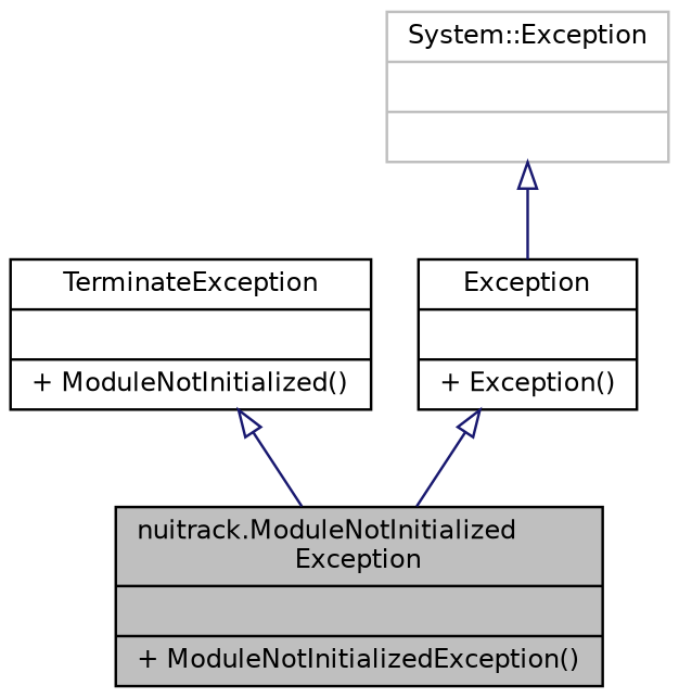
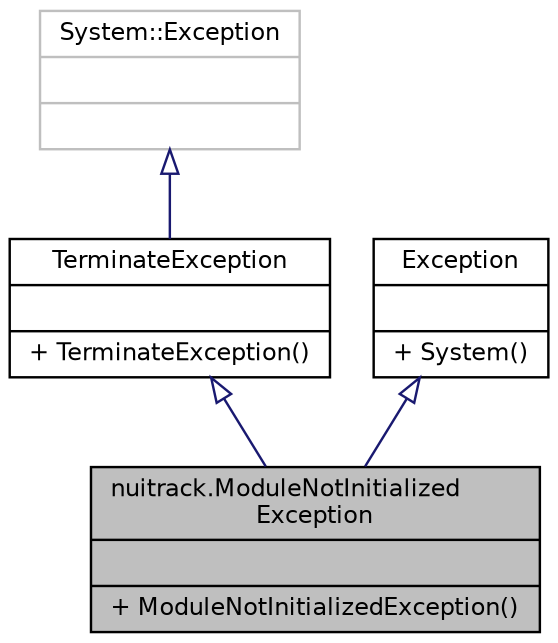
  digraph {
    node [color=black fillcolor=white fontname=Helvetica fontsize=10 shape=record style=filled]
    edge [arrowtail=onormal color=midnightblue dir=back fontname=Helvetica fontsize=10 labelfontname=Helvetica labelfontsize=10 style=solid]
    n1 [fillcolor=grey75 fontcolor=black height=0.2 label="{nuitrack.ModuleNotInitialized\lException\n||+ ModuleNotInitializedException()\l}" width=0.4]
-   n2 [height=0.2 label="{TerminateException\n||+ ModuleNotInitialized()\l}" width=0.4]
-   n3 [height=0.2 label="{Exception\n||+ Exception()\l}" width=0.4]
+   n2 [height=0.2 label="{TerminateException\n||+ TerminateException()\l}" width=0.4]
+   n3 [height=0.2 label="{Exception\n||+ System()\l}" width=0.4]
    n4 [color=grey75 height=0.2 label="{System::Exception\n||}" width=0.4]
    n2 -> n1
    n3 -> n1
-   n4 -> n3
+   n4 -> n2
  }
